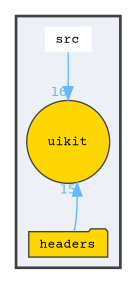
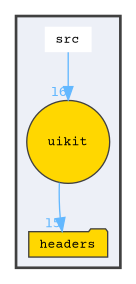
  digraph {
    compound=true
    fontname="Courier Prime"
    node [fillcolor=gold fontname="Courier Prime" fontsize=10 style=filled color=grey25]
    edge [color=steelblue1 fontcolor=steelblue1 fontname="Courier Prime" fontsize=10 labeldistance=1.5 labelfontname=Helvetica labelfontsize=10]
    n1 [fillcolor=white height=0.2 label=src shape=plaintext width=0.4 color=""]
    n2 [height=0.2 label=headers shape=folder width=0.4]
    n3 [height=0.2 label=uikit shape=circle width=0.4]
    subgraph cluster_1 {
      bgcolor="#edf0f7"
      fontsize=10
      pencolor=grey25
      style="filled,bold"
      n1
      n2
      n3
    }
    n1 -> n3 [headlabel=16]
-   n2 -> n3 [headlabel=15]
+   n3 -> n2 [headlabel=15]
  }
